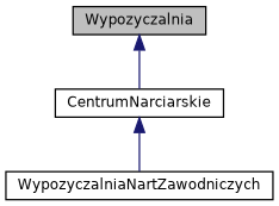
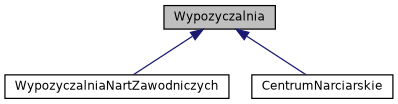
  digraph {
    node [color=black fillcolor=white fontname=Helvetica fontsize=10 shape=record style=filled]
    edge [color=midnightblue dir=back fontname=Helvetica fontsize=10 labelfontname=Helvetica labelfontsize=10 style=solid]
    n1 [fillcolor=grey75 fontcolor=black height=0.2 label=Wypozyczalnia width=0.4]
    n2 [height=0.2 label=WypozyczalniaNartZawodniczych width=0.4]
    n3 [height=0.2 label=CentrumNarciarskie width=0.4]
-   n3 -> n2
+   n1 -> n2
    n1 -> n3
  }
